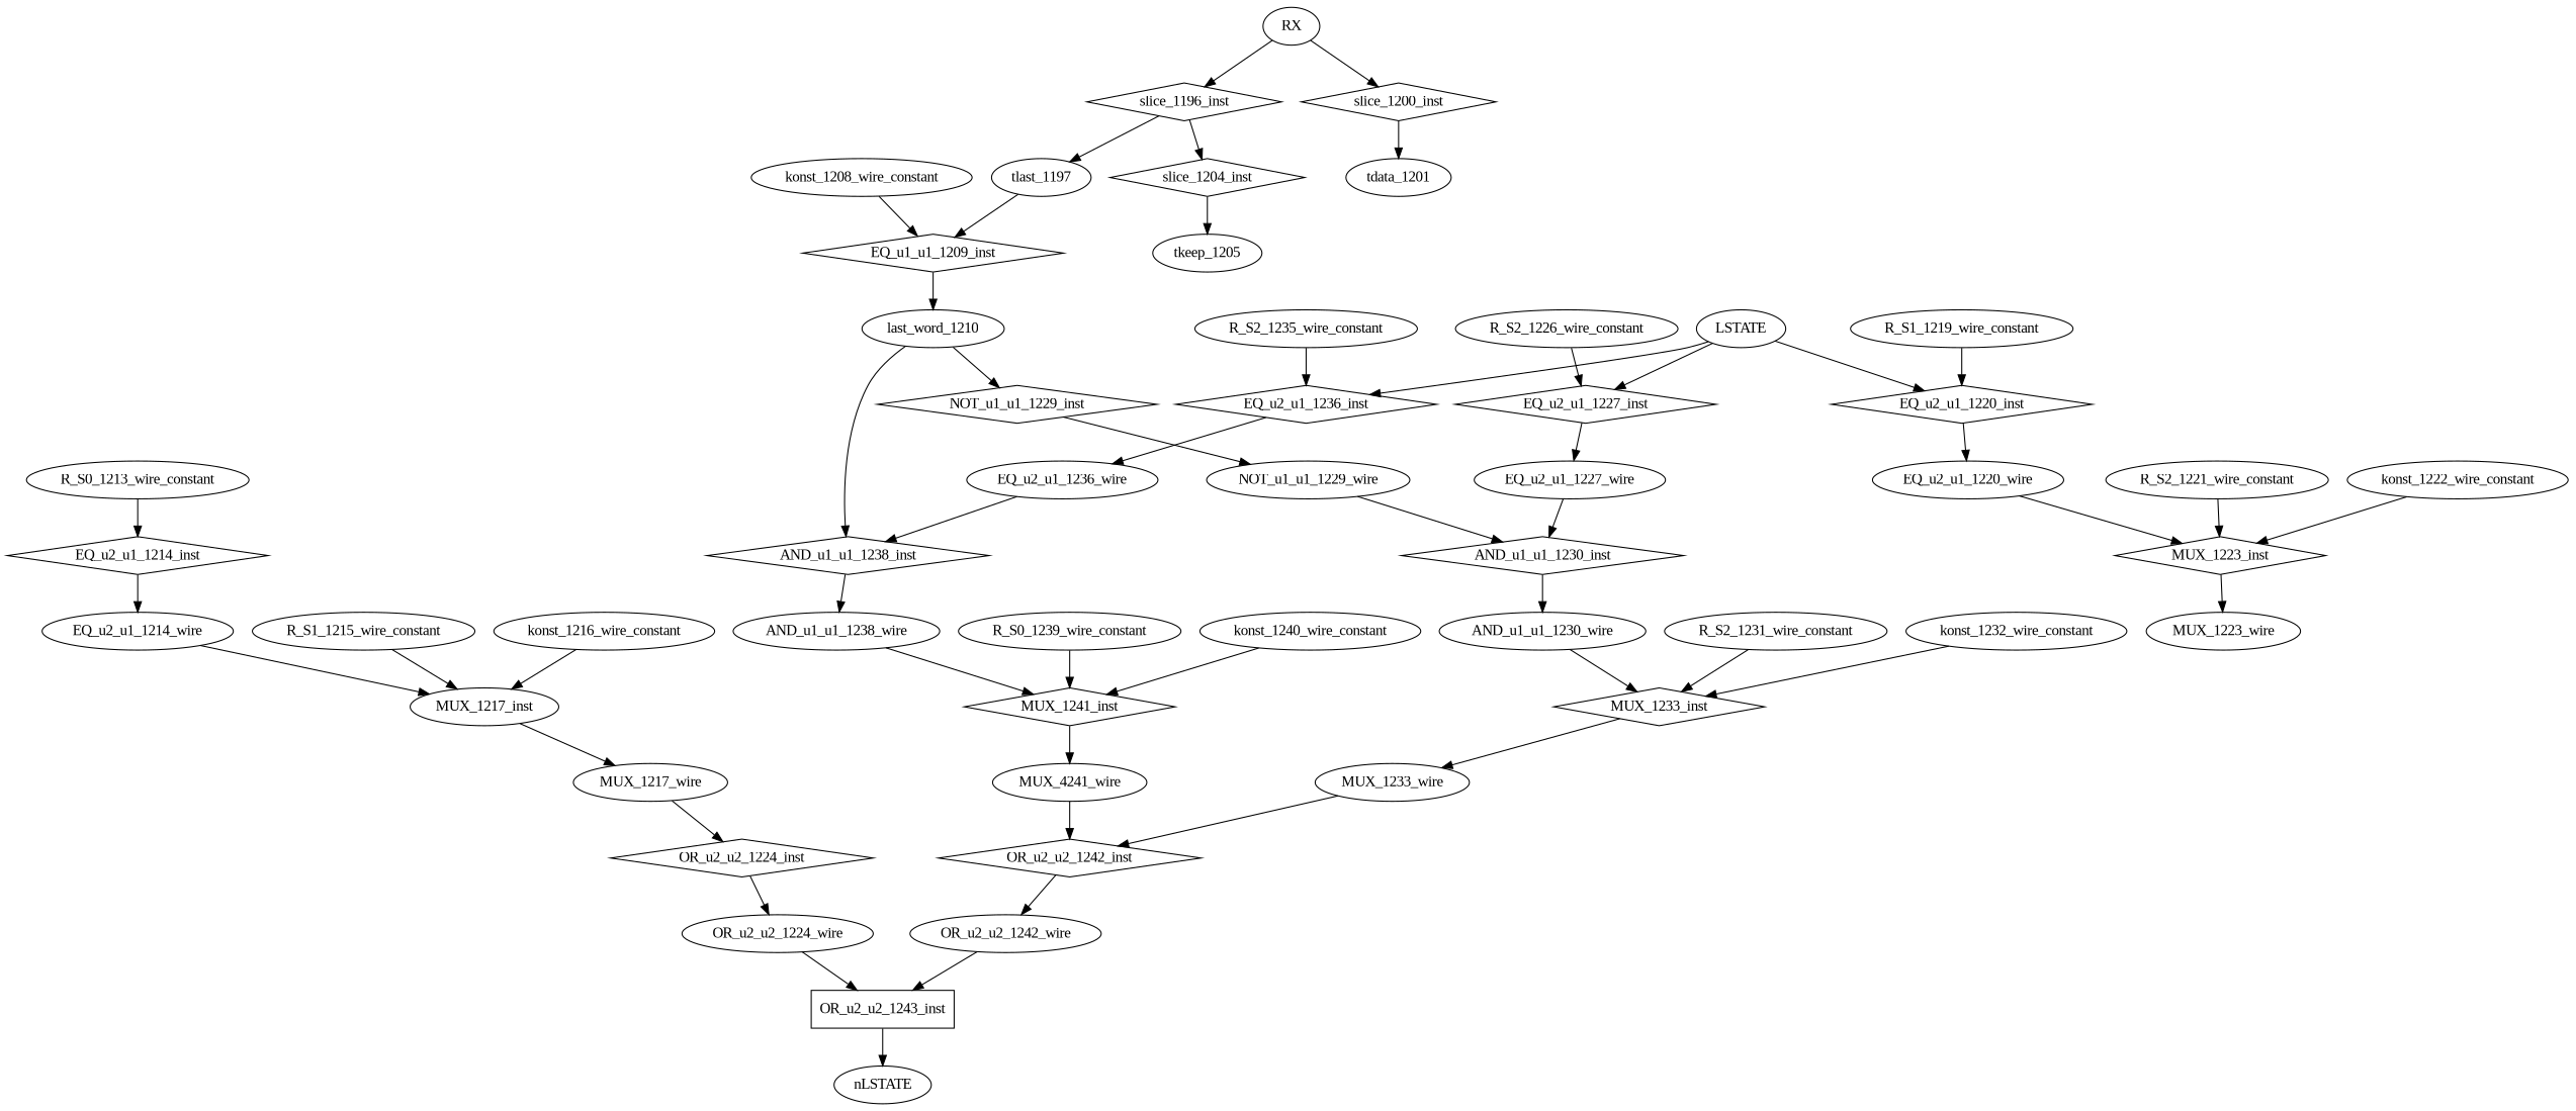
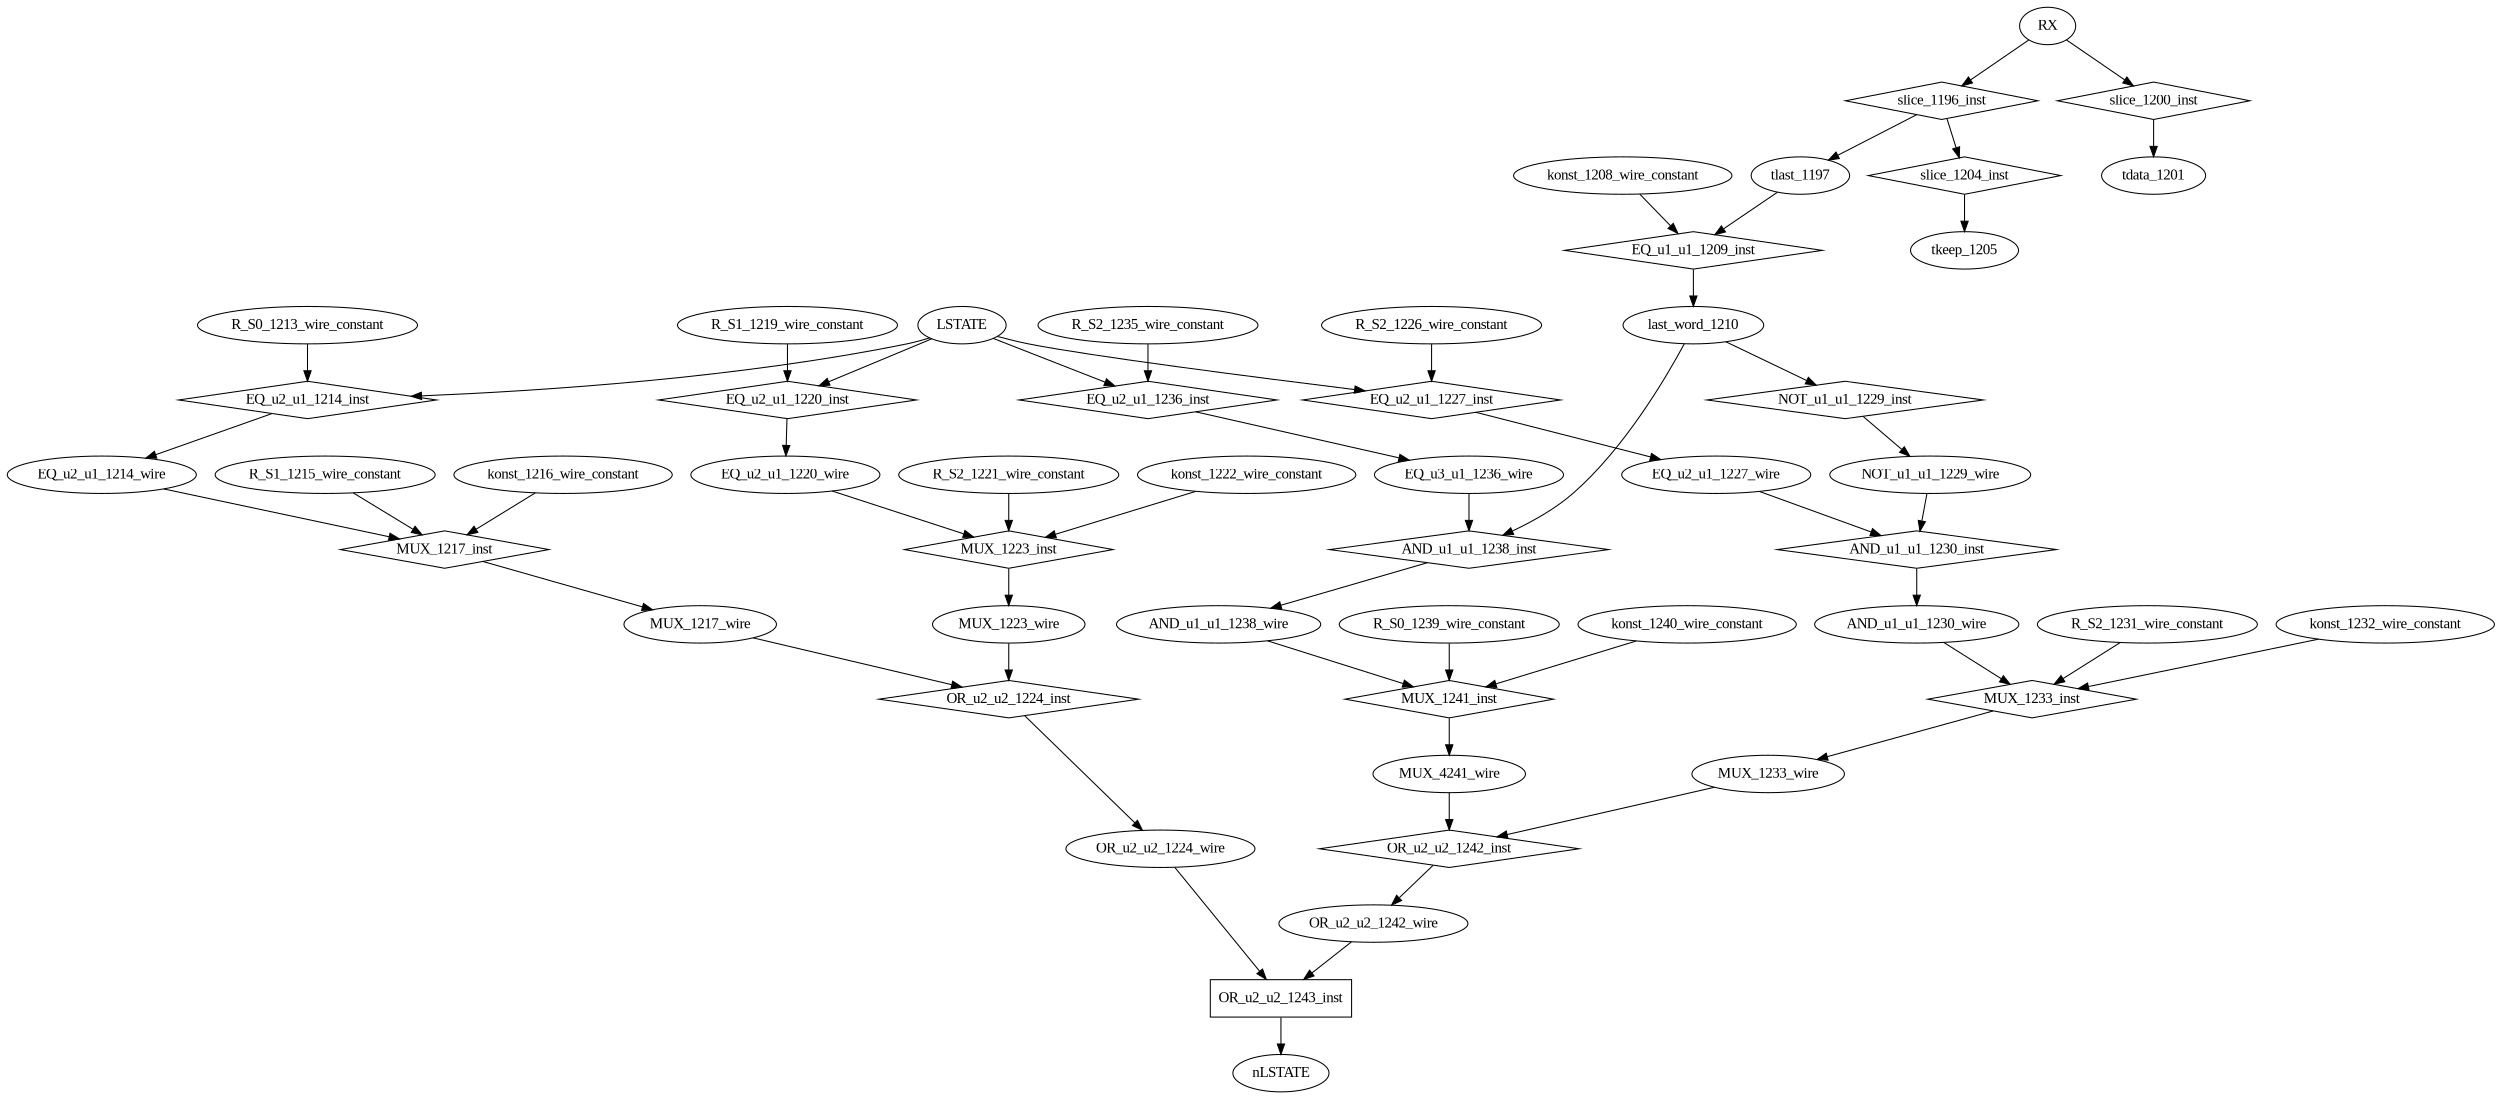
  digraph {
    fontname="Liberation Serif"
    node [fontname="Liberation Serif" shape=ellipse]
    edge [fontname="Liberation Serif"]
    MUX_1233_inst [shape=diamond]
    AND_u1_u1_1230_wire
    MUX_1233_wire
    MUX_1241_inst [shape=diamond]
    AND_u1_u1_1238_wire
    n6 [label=MUX_4241_wire]
-   MUX_1217_inst
+   MUX_1217_inst [shape=diamond]
    EQ_u2_u1_1214_wire
    MUX_1217_wire
    MUX_1223_inst [shape=diamond]
    EQ_u2_u1_1220_wire
    MUX_1223_wire
    AND_u1_u1_1230_inst [shape=diamond]
    EQ_u2_u1_1227_wire
    AND_u1_u1_1238_inst [shape=diamond]
-   EQ_u2_u1_1236_wire
+   EQ_u2_u1_1236_wire [label=EQ_u3_u1_1236_wire]
    OR_u2_u2_1224_inst [shape=diamond]
    OR_u2_u2_1224_wire
    OR_u2_u2_1242_inst [shape=diamond]
    OR_u2_u2_1242_wire
    NOT_u1_u1_1229_wire
    OR_u2_u2_1243_inst [shape=rectangle]
    nLSTATE [shape=""]
    EQ_u2_u1_1214_inst [shape=diamond]
    R_S0_1213_wire_constant
    R_S0_1239_wire_constant
    R_S1_1215_wire_constant
    EQ_u2_u1_1220_inst [shape=diamond]
    R_S1_1219_wire_constant
    R_S2_1221_wire_constant
    EQ_u2_u1_1227_inst [shape=diamond]
    R_S2_1226_wire_constant
    R_S2_1231_wire_constant
    EQ_u2_u1_1236_inst [shape=diamond]
    R_S2_1235_wire_constant
    EQ_u1_u1_1209_inst [shape=diamond]
    konst_1208_wire_constant
    last_word_1210
    konst_1216_wire_constant
    konst_1222_wire_constant
    konst_1232_wire_constant
    konst_1240_wire_constant
    NOT_u1_u1_1229_inst [shape=diamond]
    tlast_1197
    LSTATE [shape=""]
    slice_1196_inst [shape=diamond]
    slice_1204_inst [shape=diamond]
    RX [shape=""]
    slice_1200_inst [shape=diamond]
    tdata_1201
    tkeep_1205
    MUX_1233_inst -> MUX_1233_wire
    AND_u1_u1_1230_wire -> MUX_1233_inst
    MUX_1233_wire -> OR_u2_u2_1242_inst
    MUX_1241_inst -> n6
    AND_u1_u1_1238_wire -> MUX_1241_inst
    n6 -> OR_u2_u2_1242_inst
    MUX_1217_inst -> MUX_1217_wire
    EQ_u2_u1_1214_wire -> MUX_1217_inst
    MUX_1217_wire -> OR_u2_u2_1224_inst
    MUX_1223_inst -> MUX_1223_wire
    EQ_u2_u1_1220_wire -> MUX_1223_inst
+   MUX_1223_wire -> OR_u2_u2_1224_inst
    AND_u1_u1_1230_inst -> AND_u1_u1_1230_wire
    EQ_u2_u1_1227_wire -> AND_u1_u1_1230_inst
    AND_u1_u1_1238_inst -> AND_u1_u1_1238_wire
    EQ_u2_u1_1236_wire -> AND_u1_u1_1238_inst
    OR_u2_u2_1224_inst -> OR_u2_u2_1224_wire
    OR_u2_u2_1224_wire -> OR_u2_u2_1243_inst
    OR_u2_u2_1242_inst -> OR_u2_u2_1242_wire
    OR_u2_u2_1242_wire -> OR_u2_u2_1243_inst
    NOT_u1_u1_1229_wire -> AND_u1_u1_1230_inst
    OR_u2_u2_1243_inst -> nLSTATE
    EQ_u2_u1_1214_inst -> EQ_u2_u1_1214_wire
    R_S0_1213_wire_constant -> EQ_u2_u1_1214_inst
    R_S0_1239_wire_constant -> MUX_1241_inst
    R_S1_1215_wire_constant -> MUX_1217_inst
    EQ_u2_u1_1220_inst -> EQ_u2_u1_1220_wire
    R_S1_1219_wire_constant -> EQ_u2_u1_1220_inst
    R_S2_1221_wire_constant -> MUX_1223_inst
    EQ_u2_u1_1227_inst -> EQ_u2_u1_1227_wire
    R_S2_1226_wire_constant -> EQ_u2_u1_1227_inst
    R_S2_1231_wire_constant -> MUX_1233_inst
    EQ_u2_u1_1236_inst -> EQ_u2_u1_1236_wire
    R_S2_1235_wire_constant -> EQ_u2_u1_1236_inst
    EQ_u1_u1_1209_inst -> last_word_1210
    konst_1208_wire_constant -> EQ_u1_u1_1209_inst
    last_word_1210 -> AND_u1_u1_1238_inst
    last_word_1210 -> NOT_u1_u1_1229_inst
    konst_1216_wire_constant -> MUX_1217_inst
    konst_1222_wire_constant -> MUX_1223_inst
    konst_1232_wire_constant -> MUX_1233_inst
    konst_1240_wire_constant -> MUX_1241_inst
    NOT_u1_u1_1229_inst -> NOT_u1_u1_1229_wire
    tlast_1197 -> EQ_u1_u1_1209_inst
+   LSTATE -> EQ_u2_u1_1214_inst
    LSTATE -> EQ_u2_u1_1220_inst
    LSTATE -> EQ_u2_u1_1227_inst
    LSTATE -> EQ_u2_u1_1236_inst
    slice_1196_inst -> tlast_1197
    slice_1196_inst -> slice_1204_inst
    slice_1204_inst -> tkeep_1205
    RX -> slice_1196_inst
    RX -> slice_1200_inst
    slice_1200_inst -> tdata_1201
  }
